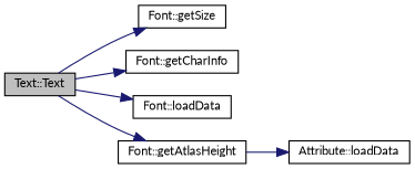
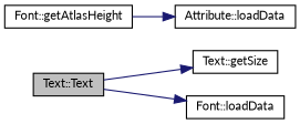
  digraph {
    fontname=Lato
    rankdir=LR
    node [color=black fillcolor=white fontname=Lato fontsize=10 shape=record style=filled]
    edge [color=midnightblue fontname=Lato fontsize=10 labelfontname=Helvetica labelfontsize=10 style=solid]
    n1 [fillcolor=grey75 fontcolor=black height=0.2 label="Text::Text" width=0.4]
-   n2 [height=0.2 label="Font::getSize" width=0.4]
-   n3 [height=0.2 label="Font::getCharInfo" width=0.4]
+   n2 [height=0.2 label="Text::getSize" width=0.4]
    n4 [height=0.2 label="Font::loadData" width=0.4]
    n5 [height=0.2 label="Font::getAtlasHeight" width=0.4]
    n6 [height=0.2 label="Attribute::loadData" width=0.4]
    n1 -> n2
-   n1 -> n3
    n1 -> n4
-   n1 -> n5
    n5 -> n6
  }
